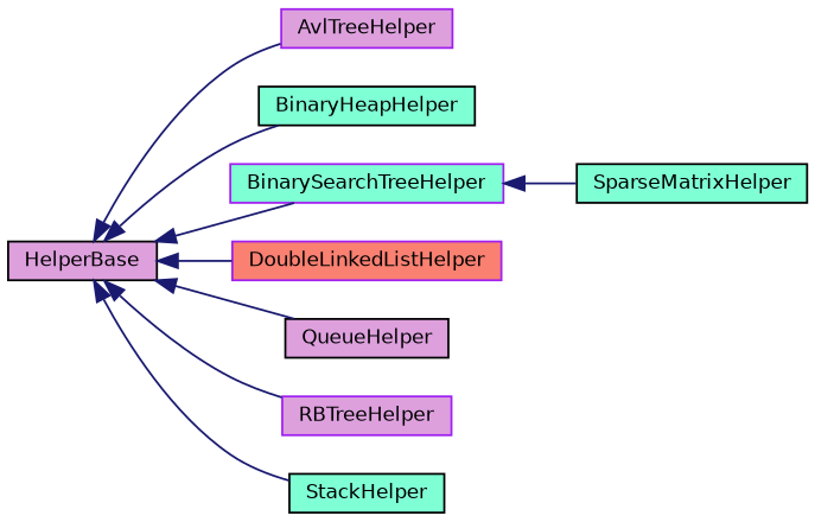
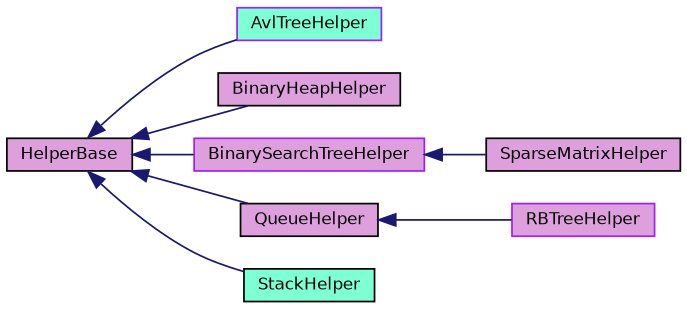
  digraph {
    rankdir=LR
    node [color=black fillcolor=plum fontname=Helvetica fontsize=10 shape=record style=filled]
    edge [color=midnightblue dir=back fontname=Helvetica fontsize=10 labelfontname=Helvetica labelfontsize=10 style=solid]
    n1 [fontcolor=black height=0.2 label=HelperBase width=0.4]
-   n2 [color=purple height=0.2 label=AvlTreeHelper width=0.4]
-   n3 [fillcolor=aquamarine height=0.2 label=BinaryHeapHelper width=0.4]
-   n4 [color=purple fillcolor=aquamarine height=0.2 label=BinarySearchTreeHelper width=0.4]
-   n5 [color=purple fillcolor=salmon height=0.2 label=DoubleLinkedListHelper width=0.4]
+   n2 [color=purple fillcolor=aquamarine height=0.2 label=AvlTreeHelper width=0.4]
+   n3 [height=0.2 label=BinaryHeapHelper width=0.4]
+   n4 [color=purple height=0.2 label=BinarySearchTreeHelper width=0.4]
    n6 [height=0.2 label=QueueHelper width=0.4]
    n7 [color=purple height=0.2 label=RBTreeHelper width=0.4]
    n8 [fillcolor=aquamarine height=0.2 label=StackHelper width=0.4]
-   n9 [fillcolor=aquamarine height=0.2 label=SparseMatrixHelper width=0.4]
+   n9 [height=0.2 label=SparseMatrixHelper width=0.4]
    n1 -> n2
    n1 -> n3
    n1 -> n4
-   n1 -> n5
    n1 -> n6
-   n1 -> n7
+   n6 -> n7
    n1 -> n8
    n4 -> n9
  }
